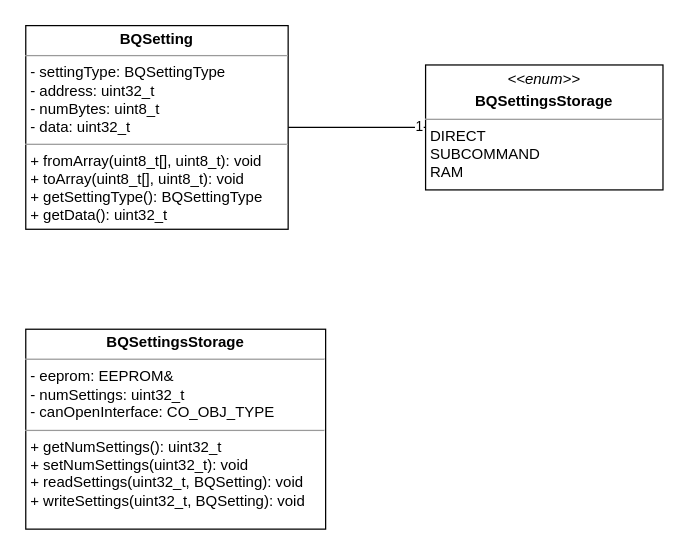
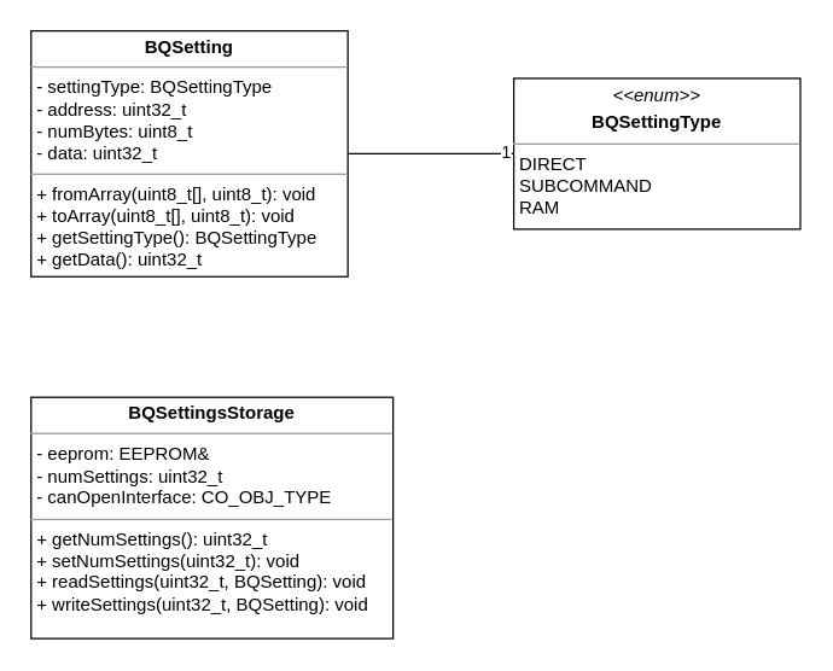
  <mxCell id="0" />
  <mxCell id="1" parent="0" />
  <mxCell id="2" style="edgeStyle=orthogonalEdgeStyle;rounded=0;orthogonalLoop=1;jettySize=auto;html=1;entryX=0;entryY=0.5;entryDx=0;entryDy=0;endArrow=none;endFill=0;" edge="1" parent="1" source="4" target="5"><mxGeometry relative="1" as="geometry" /></mxCell>
  <mxCell id="3" value="1" style="edgeLabel;html=1;align=center;verticalAlign=middle;resizable=0;points=[];" vertex="1" connectable="0" parent="2"><mxGeometry x="0.897" y="1" relative="1" as="geometry"><mxPoint as="offset" /></mxGeometry></mxCell>
  <mxCell id="4" value="&lt;p style=&quot;margin: 0px ; margin-top: 4px ; text-align: center&quot;&gt;&lt;b&gt;BQSetting&lt;/b&gt;&lt;/p&gt;&lt;hr size=&quot;1&quot;&gt;&lt;p style=&quot;margin: 0px ; margin-left: 4px&quot;&gt;- settingType: BQSettingType&lt;br&gt;- address: uint32_t&lt;/p&gt;&lt;p style=&quot;margin: 0px ; margin-left: 4px&quot;&gt;- numBytes: uint8_t&lt;/p&gt;&lt;p style=&quot;margin: 0px ; margin-left: 4px&quot;&gt;- data: uint32_t&lt;/p&gt;&lt;hr size=&quot;1&quot;&gt;&lt;p style=&quot;margin: 0px ; margin-left: 4px&quot;&gt;+ fromArray(uint8_t[], uint8_t): void&lt;br&gt;+ toArray(uint8_t[], uint8_t): void&lt;/p&gt;&lt;p style=&quot;margin: 0px ; margin-left: 4px&quot;&gt;+ getSettingType(): BQSettingType&lt;/p&gt;&lt;p style=&quot;margin: 0px ; margin-left: 4px&quot;&gt;+ getData(): uint32_t&lt;/p&gt;&lt;p style=&quot;margin: 0px ; margin-left: 4px&quot;&gt;&lt;br&gt;&lt;/p&gt;" style="verticalAlign=top;align=left;overflow=fill;fontSize=12;fontFamily=Helvetica;html=1;rounded=0;shadow=0;comic=0;labelBackgroundColor=none;strokeWidth=1" parent="1" vertex="1"><mxGeometry x="20" y="20" width="210" height="163" as="geometry" /></mxCell>
- <mxCell id="5" value="&lt;p style=&quot;margin: 0px ; margin-top: 4px ; text-align: center&quot;&gt;&lt;i&gt;&amp;lt;&amp;lt;enum&amp;gt;&amp;gt;&lt;/i&gt;&lt;br&gt;&lt;/p&gt;&lt;p style=&quot;margin: 0px ; margin-top: 4px ; text-align: center&quot;&gt;&lt;b&gt;BQSettingsStorage&lt;/b&gt;&lt;/p&gt;&lt;hr size=&quot;1&quot;&gt;&lt;p style=&quot;margin: 0px ; margin-left: 4px&quot;&gt;DIRECT&lt;/p&gt;&lt;p style=&quot;margin: 0px ; margin-left: 4px&quot;&gt;SUBCOMMAND&lt;/p&gt;&lt;p style=&quot;margin: 0px ; margin-left: 4px&quot;&gt;RAM&lt;/p&gt;" style="verticalAlign=top;align=left;overflow=fill;fontSize=12;fontFamily=Helvetica;html=1;rounded=0;shadow=0;comic=0;labelBackgroundColor=none;strokeWidth=1" parent="1" vertex="1"><mxGeometry x="340" y="51.5" width="190" height="100" as="geometry" /></mxCell>
+ <mxCell id="5" value="&lt;p style=&quot;margin: 0px ; margin-top: 4px ; text-align: center&quot;&gt;&lt;i&gt;&amp;lt;&amp;lt;enum&amp;gt;&amp;gt;&lt;/i&gt;&lt;br&gt;&lt;/p&gt;&lt;p style=&quot;margin: 0px ; margin-top: 4px ; text-align: center&quot;&gt;&lt;b&gt;BQSettingType&lt;/b&gt;&lt;/p&gt;&lt;hr size=&quot;1&quot;&gt;&lt;p style=&quot;margin: 0px ; margin-left: 4px&quot;&gt;DIRECT&lt;/p&gt;&lt;p style=&quot;margin: 0px ; margin-left: 4px&quot;&gt;SUBCOMMAND&lt;/p&gt;&lt;p style=&quot;margin: 0px ; margin-left: 4px&quot;&gt;RAM&lt;/p&gt;" style="verticalAlign=top;align=left;overflow=fill;fontSize=12;fontFamily=Helvetica;html=1;rounded=0;shadow=0;comic=0;labelBackgroundColor=none;strokeWidth=1" parent="1" vertex="1"><mxGeometry x="340" y="51.5" width="190" height="100" as="geometry" /></mxCell>
  <mxCell id="6" value="&lt;p style=&quot;margin: 0px ; margin-top: 4px ; text-align: center&quot;&gt;&lt;b&gt;BQSettingsStorage&lt;/b&gt;&lt;/p&gt;&lt;hr size=&quot;1&quot;&gt;&lt;p style=&quot;margin: 0px ; margin-left: 4px&quot;&gt;- eeprom: EEPROM&amp;amp;&lt;br&gt;&lt;/p&gt;&lt;p style=&quot;margin: 0px ; margin-left: 4px&quot;&gt;- numSettings: uint32_t&lt;/p&gt;&lt;p style=&quot;margin: 0px ; margin-left: 4px&quot;&gt;- canOpenInterface: CO_OBJ_TYPE&lt;/p&gt;&lt;hr size=&quot;1&quot;&gt;&lt;p style=&quot;margin: 0px ; margin-left: 4px&quot;&gt;+ getNumSettings(): uint32_t&lt;/p&gt;&lt;p style=&quot;margin: 0px ; margin-left: 4px&quot;&gt;+ setNumSettings(uint32_t): void&lt;/p&gt;&lt;p style=&quot;margin: 0px ; margin-left: 4px&quot;&gt;+ readSettings(uint32_t, BQSetting): void&lt;/p&gt;&lt;p style=&quot;margin: 0px ; margin-left: 4px&quot;&gt;+ writeSettings(uint32_t, BQSetting): void&lt;/p&gt;" style="verticalAlign=top;align=left;overflow=fill;fontSize=12;fontFamily=Helvetica;html=1;rounded=0;shadow=0;comic=0;labelBackgroundColor=none;strokeWidth=1" parent="1" vertex="1"><mxGeometry x="20" y="263" width="240" height="160" as="geometry" /></mxCell>
